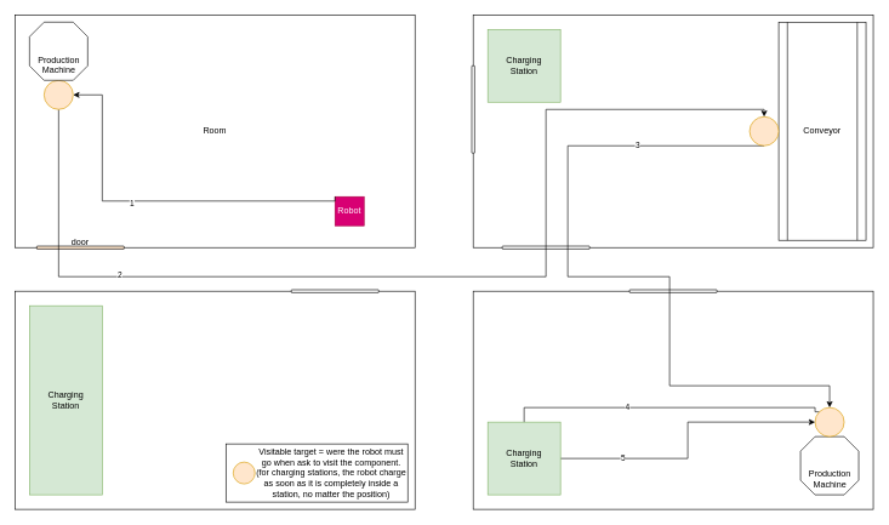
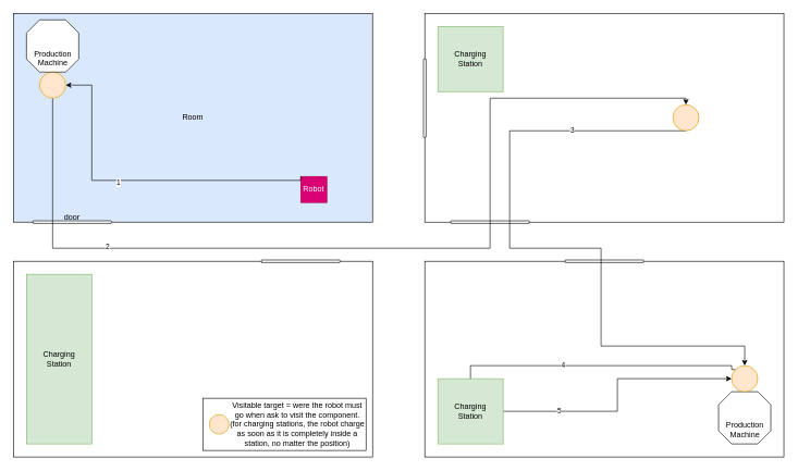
  <mxCell id="0" />
  <mxCell id="1" parent="0" />
- <mxCell id="2" value="Room" style="rounded=0;whiteSpace=wrap;html=1;" parent="1" vertex="1"><mxGeometry x="20" y="20" width="550" height="320" as="geometry" /></mxCell>
+ <mxCell id="2" value="Room" style="rounded=0;whiteSpace=wrap;html=1;fillColor=#dae8fc;" parent="1" vertex="1"><mxGeometry x="20" y="20" width="550" height="320" as="geometry" /></mxCell>
  <mxCell id="3" value="" style="rounded=0;whiteSpace=wrap;html=1;" parent="1" vertex="1"><mxGeometry x="650" y="20" width="550" height="320" as="geometry" /></mxCell>
  <mxCell id="4" value="" style="rounded=0;whiteSpace=wrap;html=1;" parent="1" vertex="1"><mxGeometry x="20" y="400" width="550" height="300" as="geometry" /></mxCell>
  <mxCell id="5" value="" style="rounded=0;whiteSpace=wrap;html=1;" parent="1" vertex="1"><mxGeometry x="650" y="400" width="550" height="300" as="geometry" /></mxCell>
  <mxCell id="6" value="" style="rounded=1;whiteSpace=wrap;html=1;" parent="1" vertex="1"><mxGeometry x="400" y="398" width="120" height="4" as="geometry" /></mxCell>
- <mxCell id="7" value="door&lt;div&gt;&lt;br&gt;&lt;/div&gt;" style="rounded=1;whiteSpace=wrap;html=1;fillColor=#ffe6cc;" parent="1" vertex="1"><mxGeometry x="50" y="338" width="120" height="4" as="geometry" /></mxCell>
+ <mxCell id="7" value="door&lt;div&gt;&lt;br&gt;&lt;/div&gt;" style="rounded=1;whiteSpace=wrap;html=1;" parent="1" vertex="1"><mxGeometry x="50" y="338" width="120" height="4" as="geometry" /></mxCell>
  <mxCell id="8" value="" style="rounded=1;whiteSpace=wrap;html=1;" parent="1" vertex="1"><mxGeometry x="690" y="338" width="120" height="4" as="geometry" /></mxCell>
  <mxCell id="9" value="" style="rounded=1;whiteSpace=wrap;html=1;" parent="1" vertex="1"><mxGeometry x="865" y="398" width="120" height="4" as="geometry" /></mxCell>
  <mxCell id="10" style="edgeStyle=orthogonalEdgeStyle;rounded=0;orthogonalLoop=1;jettySize=auto;html=1;exitX=0.5;exitY=1;exitDx=0;exitDy=0;entryX=0.5;entryY=0;entryDx=0;entryDy=0;" parent="1" source="12" target="17" edge="1"><mxGeometry relative="1" as="geometry"><Array as="points"><mxPoint x="80" y="380" /><mxPoint x="750" y="380" /><mxPoint x="750" y="150" /><mxPoint x="1050" y="150" /></Array></mxGeometry></mxCell>
  <mxCell id="11" value="2" style="edgeLabel;html=1;align=center;verticalAlign=middle;resizable=0;points=[];" parent="10" vertex="1" connectable="0"><mxGeometry x="-0.565" y="3" relative="1" as="geometry"><mxPoint as="offset" /></mxGeometry></mxCell>
  <mxCell id="12" value="" style="ellipse;whiteSpace=wrap;html=1;aspect=fixed;fillColor=#ffe6cc;strokeColor=#d79b00;" parent="1" vertex="1"><mxGeometry x="60" y="110" width="40" height="40" as="geometry" /></mxCell>
  <mxCell id="13" value="Production&lt;div&gt;Machine&lt;/div&gt;" style="verticalLabelPosition=bottom;verticalAlign=top;html=1;shape=mxgraph.basic.polygon;polyCoords=[[0.25,0],[0.75,0],[1,0.25],[1,0.75],[0.75,1],[0.25,1],[0,0.75],[0,0.25]];polyline=0;spacing=-40;" parent="1" vertex="1"><mxGeometry x="40" y="30" width="80" height="80" as="geometry" /></mxCell>
- <mxCell id="14" value="Conveyor" style="shape=process;whiteSpace=wrap;html=1;backgroundOutline=1;" parent="1" vertex="1"><mxGeometry x="1070" y="30" width="120" height="300" as="geometry" /></mxCell>
  <mxCell id="15" style="edgeStyle=orthogonalEdgeStyle;rounded=0;orthogonalLoop=1;jettySize=auto;html=1;exitX=0.5;exitY=1;exitDx=0;exitDy=0;entryX=0.5;entryY=0;entryDx=0;entryDy=0;" parent="1" source="17" target="21" edge="1"><mxGeometry relative="1" as="geometry"><mxPoint x="1120" y="580" as="targetPoint" /><Array as="points"><mxPoint x="780" y="200" /><mxPoint x="780" y="380" /><mxPoint x="920" y="380" /><mxPoint x="920" y="530" /><mxPoint x="1140" y="530" /></Array></mxGeometry></mxCell>
  <mxCell id="16" value="3" style="edgeLabel;html=1;align=center;verticalAlign=middle;resizable=0;points=[];" parent="15" vertex="1" connectable="0"><mxGeometry x="-0.646" y="-1" relative="1" as="geometry"><mxPoint as="offset" /></mxGeometry></mxCell>
  <mxCell id="17" value="" style="ellipse;whiteSpace=wrap;html=1;aspect=fixed;fillColor=#ffe6cc;strokeColor=#d79b00;" parent="1" vertex="1"><mxGeometry x="1030" y="160" width="40" height="40" as="geometry" /></mxCell>
  <mxCell id="18" value="Production&lt;div&gt;Machine&lt;/div&gt;" style="verticalLabelPosition=bottom;verticalAlign=top;html=1;shape=mxgraph.basic.polygon;polyCoords=[[0.25,0],[0.75,0],[1,0.25],[1,0.75],[0.75,1],[0.25,1],[0,0.75],[0,0.25]];polyline=0;spacing=-40;" parent="1" vertex="1"><mxGeometry x="1100" y="600" width="80" height="80" as="geometry" /></mxCell>
  <mxCell id="19" style="edgeStyle=orthogonalEdgeStyle;rounded=0;orthogonalLoop=1;jettySize=auto;html=1;exitX=0;exitY=0;exitDx=0;exitDy=0;" parent="1" source="21" edge="1"><mxGeometry relative="1" as="geometry"><mxPoint x="720" y="610" as="targetPoint" /><Array as="points"><mxPoint x="1120" y="566" /><mxPoint x="1120" y="560" /><mxPoint x="720" y="560" /></Array></mxGeometry></mxCell>
  <mxCell id="20" value="4" style="edgeLabel;html=1;align=center;verticalAlign=middle;resizable=0;points=[];" parent="19" vertex="1" connectable="0"><mxGeometry x="0.168" y="-1" relative="1" as="geometry"><mxPoint as="offset" /></mxGeometry></mxCell>
  <mxCell id="21" value="" style="ellipse;whiteSpace=wrap;html=1;aspect=fixed;fillColor=#ffe6cc;strokeColor=#d79b00;" parent="1" vertex="1"><mxGeometry x="1120" y="560" width="40" height="40" as="geometry" /></mxCell>
  <mxCell id="22" value="Robot" style="whiteSpace=wrap;html=1;aspect=fixed;fillColor=#d80073;fontColor=#ffffff;strokeColor=#A50040;rounded=0;" parent="1" vertex="1"><mxGeometry x="460" y="270" width="40" height="40" as="geometry" /></mxCell>
  <mxCell id="23" value="" style="rounded=1;whiteSpace=wrap;html=1;rotation=0;" parent="1" vertex="1"><mxGeometry x="648" y="90" width="4" height="120" as="geometry" /></mxCell>
  <mxCell id="24" style="edgeStyle=orthogonalEdgeStyle;rounded=0;orthogonalLoop=1;jettySize=auto;html=1;exitX=0;exitY=0;exitDx=0;exitDy=0;entryX=1;entryY=0.5;entryDx=0;entryDy=0;" parent="1" source="22" target="12" edge="1"><mxGeometry relative="1" as="geometry"><Array as="points"><mxPoint x="140" y="276" /><mxPoint x="140" y="130" /></Array></mxGeometry></mxCell>
  <mxCell id="25" value="1" style="edgeLabel;html=1;align=center;verticalAlign=middle;resizable=0;points=[];" parent="24" vertex="1" connectable="0"><mxGeometry x="0.116" y="3" relative="1" as="geometry"><mxPoint as="offset" /></mxGeometry></mxCell>
  <mxCell id="26" style="edgeStyle=orthogonalEdgeStyle;rounded=0;orthogonalLoop=1;jettySize=auto;html=1;exitX=1;exitY=0.5;exitDx=0;exitDy=0;entryX=0;entryY=0.5;entryDx=0;entryDy=0;" parent="1" source="33" target="21" edge="1"><mxGeometry relative="1" as="geometry" /></mxCell>
  <mxCell id="27" value="5" style="edgeLabel;html=1;align=center;verticalAlign=middle;resizable=0;points=[];" parent="26" vertex="1" connectable="0"><mxGeometry x="-0.576" y="1" relative="1" as="geometry"><mxPoint as="offset" /></mxGeometry></mxCell>
  <mxCell id="28" value="" style="group" parent="1" vertex="1" connectable="0"><mxGeometry x="310" y="610" width="250" height="80" as="geometry" /></mxCell>
  <mxCell id="29" value="" style="rounded=0;whiteSpace=wrap;html=1;" parent="28" vertex="1"><mxGeometry width="250" height="80" as="geometry" /></mxCell>
  <mxCell id="30" value="" style="ellipse;whiteSpace=wrap;html=1;aspect=fixed;fillColor=#ffe6cc;strokeColor=#d79b00;" parent="28" vertex="1"><mxGeometry x="10" y="25" width="30" height="30" as="geometry" /></mxCell>
  <mxCell id="31" value="Visitable target = were the robot must go when ask to visit the component.&lt;div&gt;(for charging stations, the robot charge as soon as it is completely inside a station, no matter the position)&lt;/div&gt;" style="text;html=1;align=center;verticalAlign=middle;whiteSpace=wrap;rounded=0;" parent="28" vertex="1"><mxGeometry x="40" width="210" height="80" as="geometry" /></mxCell>
  <mxCell id="32" value="&lt;div&gt;&lt;span style=&quot;background-color: transparent; color: light-dark(rgb(0, 0, 0), rgb(255, 255, 255));&quot;&gt;Charging&lt;/span&gt;&lt;/div&gt;&lt;div&gt;Station&lt;/div&gt;" style="whiteSpace=wrap;html=1;aspect=fixed;fillColor=#d5e8d4;strokeColor=#82b366;" parent="1" vertex="1"><mxGeometry x="670" y="40" width="100" height="100" as="geometry" /></mxCell>
  <mxCell id="33" value="&lt;div&gt;&lt;span style=&quot;background-color: transparent; color: light-dark(rgb(0, 0, 0), rgb(255, 255, 255));&quot;&gt;Charging&lt;/span&gt;&lt;/div&gt;&lt;div&gt;Station&lt;/div&gt;" style="whiteSpace=wrap;html=1;aspect=fixed;fillColor=#d5e8d4;strokeColor=#82b366;" parent="1" vertex="1"><mxGeometry x="670" y="580" width="100" height="100" as="geometry" /></mxCell>
  <mxCell id="34" value="&lt;div&gt;&lt;span style=&quot;background-color: transparent; color: light-dark(rgb(0, 0, 0), rgb(255, 255, 255));&quot;&gt;Charging&lt;/span&gt;&lt;/div&gt;&lt;div&gt;Station&lt;/div&gt;" style="rounded=0;whiteSpace=wrap;html=1;fillColor=#d5e8d4;strokeColor=#82b366;" parent="1" vertex="1"><mxGeometry x="40" y="420" width="100" height="260" as="geometry" /></mxCell>
